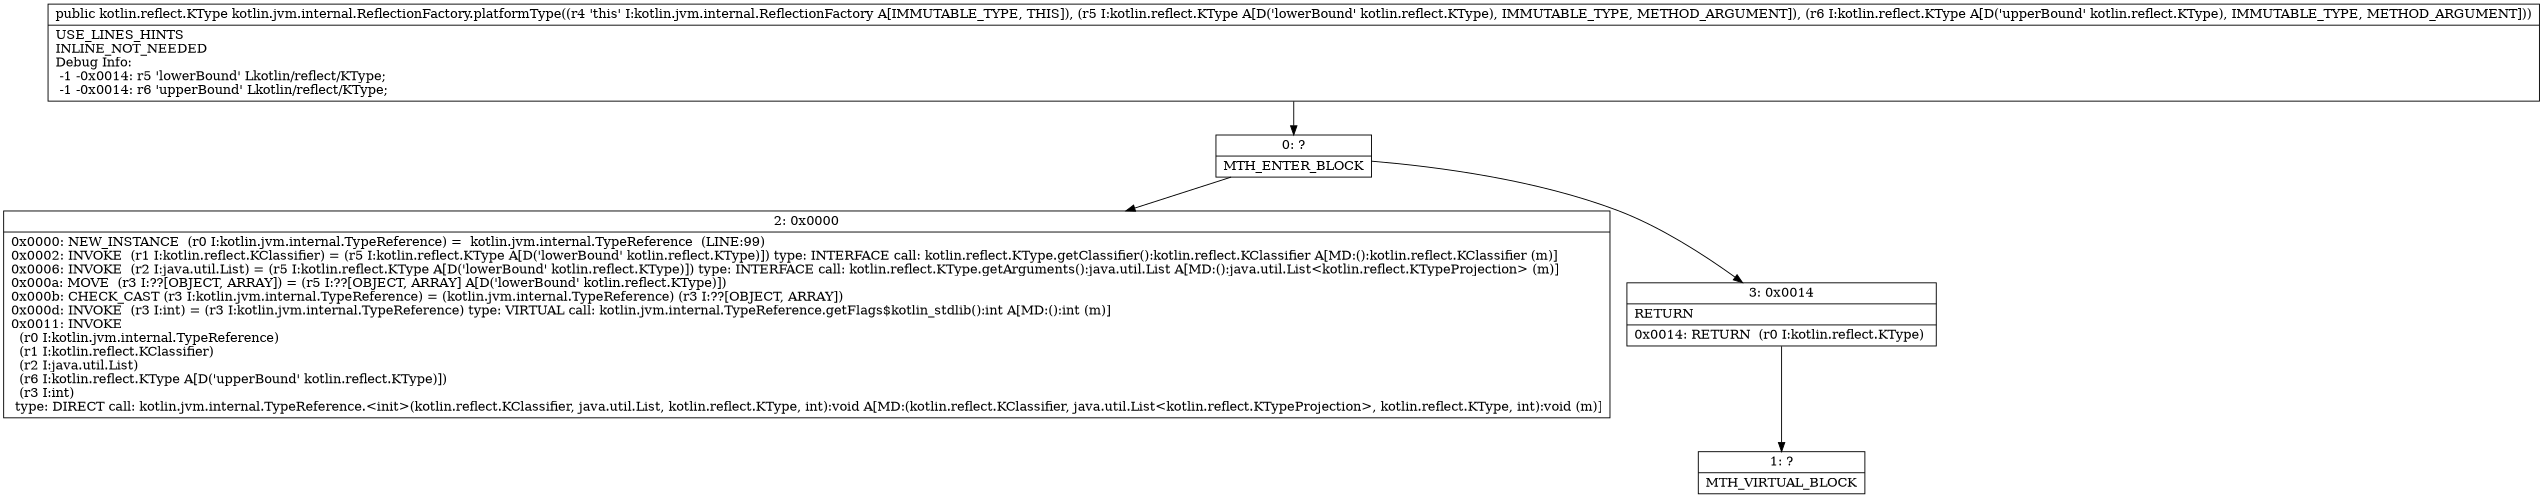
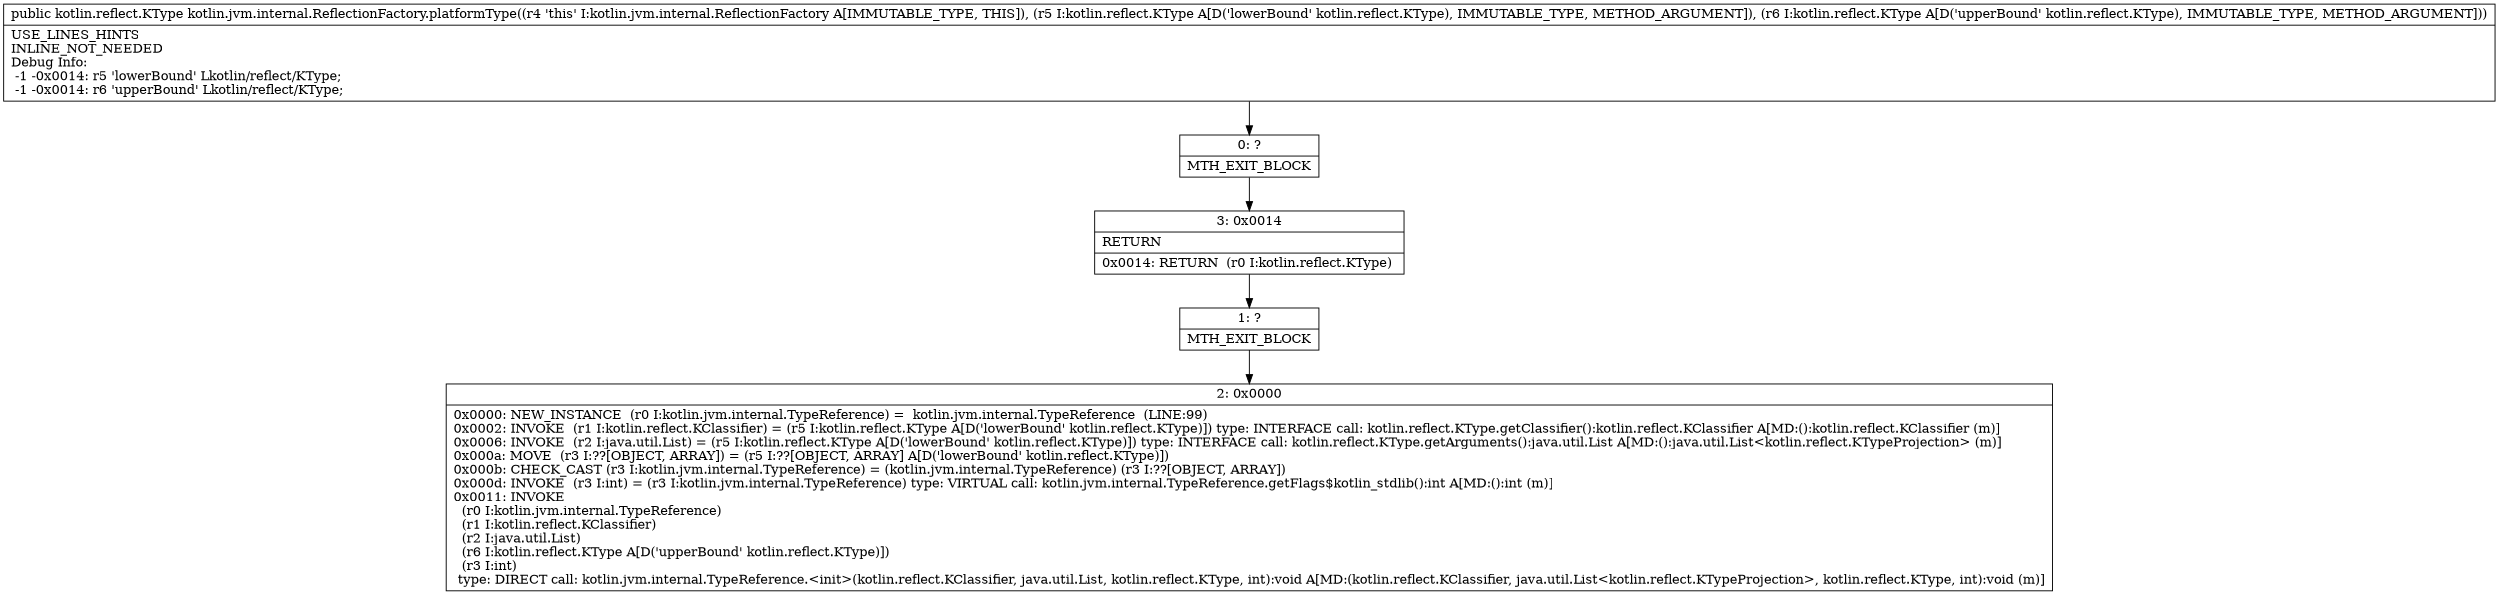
  digraph {
    node [shape=record]
-   n1 [label="{0\:\ ?|MTH_ENTER_BLOCK\l}"]
+   n1 [label="{0\:\ ?|MTH_EXIT_BLOCK\l}"]
    n2 [label="{2\:\ 0x0000|0x0000: NEW_INSTANCE  (r0 I:kotlin.jvm.internal.TypeReference) =  kotlin.jvm.internal.TypeReference  (LINE:99)\l0x0002: INVOKE  (r1 I:kotlin.reflect.KClassifier) = (r5 I:kotlin.reflect.KType A[D('lowerBound' kotlin.reflect.KType)]) type: INTERFACE call: kotlin.reflect.KType.getClassifier():kotlin.reflect.KClassifier A[MD:():kotlin.reflect.KClassifier (m)]\l0x0006: INVOKE  (r2 I:java.util.List) = (r5 I:kotlin.reflect.KType A[D('lowerBound' kotlin.reflect.KType)]) type: INTERFACE call: kotlin.reflect.KType.getArguments():java.util.List A[MD:():java.util.List\<kotlin.reflect.KTypeProjection\> (m)]\l0x000a: MOVE  (r3 I:??[OBJECT, ARRAY]) = (r5 I:??[OBJECT, ARRAY] A[D('lowerBound' kotlin.reflect.KType)]) \l0x000b: CHECK_CAST (r3 I:kotlin.jvm.internal.TypeReference) = (kotlin.jvm.internal.TypeReference) (r3 I:??[OBJECT, ARRAY]) \l0x000d: INVOKE  (r3 I:int) = (r3 I:kotlin.jvm.internal.TypeReference) type: VIRTUAL call: kotlin.jvm.internal.TypeReference.getFlags$kotlin_stdlib():int A[MD:():int (m)]\l0x0011: INVOKE  \l  (r0 I:kotlin.jvm.internal.TypeReference)\l  (r1 I:kotlin.reflect.KClassifier)\l  (r2 I:java.util.List)\l  (r6 I:kotlin.reflect.KType A[D('upperBound' kotlin.reflect.KType)])\l  (r3 I:int)\l type: DIRECT call: kotlin.jvm.internal.TypeReference.\<init\>(kotlin.reflect.KClassifier, java.util.List, kotlin.reflect.KType, int):void A[MD:(kotlin.reflect.KClassifier, java.util.List\<kotlin.reflect.KTypeProjection\>, kotlin.reflect.KType, int):void (m)]\l}"]
    n3 [label="{3\:\ 0x0014|RETURN\l|0x0014: RETURN  (r0 I:kotlin.reflect.KType) \l}"]
-   n4 [label="{1\:\ ?|MTH_VIRTUAL_BLOCK\l}"]
+   n4 [label="{1\:\ ?|MTH_EXIT_BLOCK\l}"]
    n5 [label="{public kotlin.reflect.KType kotlin.jvm.internal.ReflectionFactory.platformType((r4 'this' I:kotlin.jvm.internal.ReflectionFactory A[IMMUTABLE_TYPE, THIS]), (r5 I:kotlin.reflect.KType A[D('lowerBound' kotlin.reflect.KType), IMMUTABLE_TYPE, METHOD_ARGUMENT]), (r6 I:kotlin.reflect.KType A[D('upperBound' kotlin.reflect.KType), IMMUTABLE_TYPE, METHOD_ARGUMENT]))  | USE_LINES_HINTS\lINLINE_NOT_NEEDED\lDebug Info:\l  \-1 \-0x0014: r5 'lowerBound' Lkotlin\/reflect\/KType;\l  \-1 \-0x0014: r6 'upperBound' Lkotlin\/reflect\/KType;\l}"]
-   n1 -> n2
+   n4 -> n2
    n1 -> n3
    n3 -> n4
    n5 -> n1
  }
